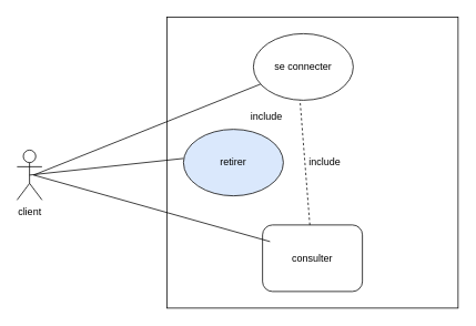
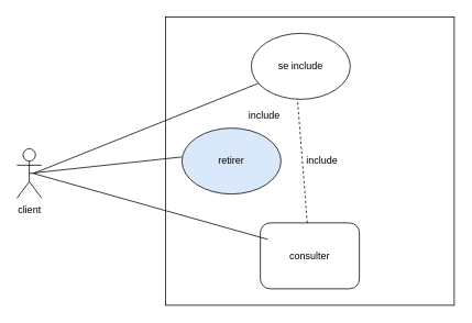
  <mxCell id="0" />
  <mxCell id="1" parent="0" />
  <mxCell id="2" value="client" style="shape=umlActor;verticalLabelPosition=bottom;verticalAlign=top;html=1;outlineConnect=0;" vertex="1" parent="1"><mxGeometry x="20" y="180" width="30" height="60" as="geometry" /></mxCell>
  <mxCell id="3" value="" style="whiteSpace=wrap;html=1;aspect=fixed;" vertex="1" parent="1"><mxGeometry x="200" y="20" width="350" height="350" as="geometry" /></mxCell>
- <mxCell id="4" value="se connecter" style="ellipse;whiteSpace=wrap;html=1;" vertex="1" parent="1"><mxGeometry x="304" y="40" width="120" height="80" as="geometry" /></mxCell>
+ <mxCell id="4" value="se include" style="ellipse;whiteSpace=wrap;html=1;" vertex="1" parent="1"><mxGeometry x="304" y="40" width="120" height="80" as="geometry" /></mxCell>
  <mxCell id="5" value="retirer" style="ellipse;whiteSpace=wrap;html=1;fillColor=#dae8fc;" vertex="1" parent="1"><mxGeometry x="220" y="155" width="120" height="80" as="geometry" /></mxCell>
  <mxCell id="6" value="consulter" style="whiteSpace=wrap;html=1;rounded=1;" vertex="1" parent="1"><mxGeometry x="315" y="270" width="120" height="80" as="geometry" /></mxCell>
  <mxCell id="7" value="" style="endArrow=none;html=1;rounded=0;exitX=0.5;exitY=0.5;exitDx=0;exitDy=0;exitPerimeter=0;" edge="1" parent="1" source="2"><mxGeometry width="50" height="50" relative="1" as="geometry"><mxPoint x="340" y="220" as="sourcePoint" /><mxPoint x="220" y="190" as="targetPoint" /></mxGeometry></mxCell>
  <mxCell id="8" value="" style="endArrow=none;html=1;rounded=0;entryX=0.075;entryY=0.25;entryDx=0;entryDy=0;entryPerimeter=0;" edge="1" parent="1" target="6"><mxGeometry width="50" height="50" relative="1" as="geometry"><mxPoint x="40" y="210" as="sourcePoint" /><mxPoint x="390" y="170" as="targetPoint" /></mxGeometry></mxCell>
  <mxCell id="9" value="" style="endArrow=none;html=1;rounded=0;" edge="1" parent="1" target="4"><mxGeometry width="50" height="50" relative="1" as="geometry"><mxPoint x="40" y="210" as="sourcePoint" /><mxPoint x="390" y="170" as="targetPoint" /></mxGeometry></mxCell>
  <mxCell id="10" value="" style="endArrow=none;dashed=1;html=1;rounded=0;" edge="1" parent="1" source="6"><mxGeometry width="50" height="50" relative="1" as="geometry"><mxPoint x="340" y="220" as="sourcePoint" /><mxPoint x="360" y="120" as="targetPoint" /></mxGeometry></mxCell>
  <mxCell id="11" value="include" style="text;html=1;strokeColor=none;fillColor=none;align=center;verticalAlign=middle;whiteSpace=wrap;rounded=0;" vertex="1" parent="1"><mxGeometry x="360" y="180" width="60" height="30" as="geometry" /></mxCell>
  <mxCell id="12" value="include" style="text;html=1;strokeColor=none;fillColor=none;align=center;verticalAlign=middle;whiteSpace=wrap;rounded=0;" vertex="1" parent="1"><mxGeometry x="290" y="125" width="60" height="30" as="geometry" /></mxCell>
